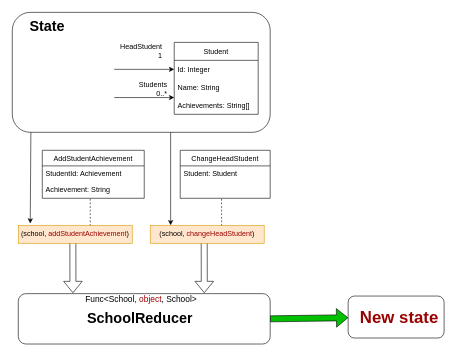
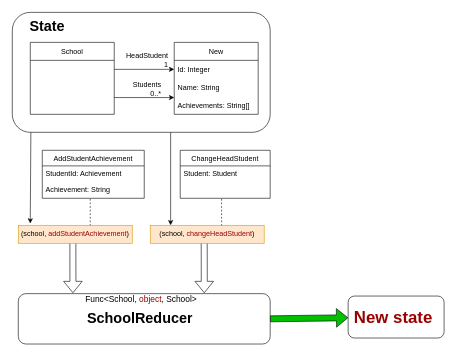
  <mxCell id="0" />
  <mxCell id="1" parent="0" />
  <mxCell id="2" value="" style="shape=flexArrow;endArrow=classic;html=1;rounded=0;entryX=0.217;entryY=-0.012;entryDx=0;entryDy=0;entryPerimeter=0;fillColor=default;" edge="1" parent="1" target="28"><mxGeometry width="50" height="50" relative="1" as="geometry"><mxPoint x="121" y="403" as="sourcePoint" /><mxPoint x="220" y="553" as="targetPoint" /></mxGeometry></mxCell>
  <mxCell id="3" value="" style="shape=flexArrow;endArrow=classic;html=1;rounded=0;entryX=0.217;entryY=-0.012;entryDx=0;entryDy=0;entryPerimeter=0;" edge="1" parent="1"><mxGeometry width="50" height="50" relative="1" as="geometry"><mxPoint x="340" y="403" as="sourcePoint" /><mxPoint x="340.14" y="487.992" as="targetPoint" /></mxGeometry></mxCell>
  <mxCell id="4" value="AddStudentAchievement" style="swimlane;fontStyle=0;childLayout=stackLayout;horizontal=1;startSize=26;fillColor=none;horizontalStack=0;resizeParent=1;resizeParentMax=0;resizeLast=0;collapsible=1;marginBottom=0;" vertex="1" parent="1"><mxGeometry x="70" y="250" width="170" height="80" as="geometry" /></mxCell>
  <mxCell id="5" value="StudentId: Achievement" style="text;strokeColor=none;fillColor=none;align=left;verticalAlign=top;spacingLeft=4;spacingRight=4;overflow=hidden;rotatable=0;points=[[0,0.5],[1,0.5]];portConstraint=eastwest;" vertex="1" parent="4"><mxGeometry y="26" width="170" height="26" as="geometry" /></mxCell>
  <mxCell id="6" value="Achievement: String" style="text;strokeColor=none;fillColor=none;align=left;verticalAlign=top;spacingLeft=4;spacingRight=4;overflow=hidden;rotatable=0;points=[[0,0.5],[1,0.5]];portConstraint=eastwest;" vertex="1" parent="4"><mxGeometry y="52" width="170" height="28" as="geometry" /></mxCell>
  <mxCell id="7" value="ChangeHeadStudent" style="swimlane;fontStyle=0;childLayout=stackLayout;horizontal=1;startSize=26;fillColor=none;horizontalStack=0;resizeParent=1;resizeParentMax=0;resizeLast=0;collapsible=1;marginBottom=0;" vertex="1" parent="1"><mxGeometry x="300" y="250" width="150" height="80" as="geometry" /></mxCell>
  <mxCell id="8" value="Student: Student" style="text;strokeColor=none;fillColor=none;align=left;verticalAlign=top;spacingLeft=4;spacingRight=4;overflow=hidden;rotatable=0;points=[[0,0.5],[1,0.5]];portConstraint=eastwest;" vertex="1" parent="7"><mxGeometry y="26" width="150" height="54" as="geometry" /></mxCell>
  <mxCell id="9" value="" style="group" vertex="1" connectable="0" parent="1"><mxGeometry width="430" height="200" as="geometry" x="20" y="20" /></mxCell>
  <mxCell id="10" value="" style="rounded=1;whiteSpace=wrap;html=1;" vertex="1" parent="9"><mxGeometry width="430" height="200" as="geometry" /></mxCell>
- <mxCell id="12" value="Student" style="swimlane;fontStyle=0;childLayout=stackLayout;horizontal=1;startSize=30;horizontalStack=0;resizeParent=1;resizeParentMax=0;resizeLast=0;collapsible=1;marginBottom=0;fontColor=#000000;strokeColor=#000000;fillColor=none;" parent="9" vertex="1"><mxGeometry x="270" y="50" width="140" height="120" as="geometry" /></mxCell>
+ <mxCell id="11" value="School" style="swimlane;fontStyle=0;childLayout=stackLayout;horizontal=1;startSize=30;horizontalStack=0;resizeParent=1;resizeParentMax=0;resizeLast=0;collapsible=1;marginBottom=0;fontColor=#000000;strokeColor=#000000;fillColor=none;" parent="9" vertex="1"><mxGeometry x="30" y="50" width="140" height="120" as="geometry" /></mxCell>
+ <mxCell id="12" value="New" style="swimlane;fontStyle=0;childLayout=stackLayout;horizontal=1;startSize=30;horizontalStack=0;resizeParent=1;resizeParentMax=0;resizeLast=0;collapsible=1;marginBottom=0;fontColor=#000000;strokeColor=#000000;fillColor=none;" parent="9" vertex="1"><mxGeometry x="270" y="50" width="140" height="120" as="geometry" /></mxCell>
  <mxCell id="13" value="Id: Integer" style="text;strokeColor=none;fillColor=none;align=left;verticalAlign=middle;spacingLeft=4;spacingRight=4;overflow=hidden;points=[[0,0.5],[1,0.5]];portConstraint=eastwest;rotatable=0;fontColor=#000000;" parent="12" vertex="1"><mxGeometry y="30" width="140" height="30" as="geometry" /></mxCell>
  <mxCell id="14" value="Name: String" style="text;strokeColor=none;fillColor=none;align=left;verticalAlign=middle;spacingLeft=4;spacingRight=4;overflow=hidden;points=[[0,0.5],[1,0.5]];portConstraint=eastwest;rotatable=0;fontColor=#000000;" parent="12" vertex="1"><mxGeometry y="60" width="140" height="30" as="geometry" /></mxCell>
  <mxCell id="15" value="Achievements: String[]" style="text;strokeColor=none;fillColor=none;align=left;verticalAlign=middle;spacingLeft=4;spacingRight=4;overflow=hidden;points=[[0,0.5],[1,0.5]];portConstraint=eastwest;rotatable=0;fontColor=#000000;" parent="12" vertex="1"><mxGeometry y="90" width="140" height="30" as="geometry" /></mxCell>
  <mxCell id="16" value="" style="endArrow=classic;html=1;rounded=0;fontColor=#000000;strokeColor=#000000;entryX=0;entryY=0.5;entryDx=0;entryDy=0;" parent="9" target="13" edge="1"><mxGeometry width="50" height="50" relative="1" as="geometry"><mxPoint x="170" y="95" as="sourcePoint" /><mxPoint x="180" y="410" as="targetPoint" /></mxGeometry></mxCell>
- <mxCell id="17" value="HeadStudent&lt;br&gt;&lt;div style=&quot;text-align: right&quot;&gt;&lt;span&gt;1&lt;/span&gt;&lt;/div&gt;" style="text;html=1;strokeColor=none;fillColor=none;align=center;verticalAlign=middle;whiteSpace=wrap;rounded=0;fontColor=#000000;" parent="9" vertex="1"><mxGeometry x="185" y="49" width="60" height="30" as="geometry" /></mxCell>
+ <mxCell id="17" value="HeadStudent&lt;br&gt;&lt;div style=&quot;text-align: right&quot;&gt;&lt;span&gt;1&lt;/span&gt;&lt;/div&gt;" style="text;html=1;strokeColor=none;fillColor=none;align=center;verticalAlign=middle;whiteSpace=wrap;rounded=0;fontColor=#000000;" parent="9" vertex="1"><mxGeometry x="195" y="64" width="60" height="30" as="geometry" /></mxCell>
  <mxCell id="18" value="" style="endArrow=classic;html=1;rounded=0;fontColor=#000000;strokeColor=#000000;entryX=0;entryY=0.5;entryDx=0;entryDy=0;" parent="9" edge="1"><mxGeometry width="50" height="50" relative="1" as="geometry"><mxPoint x="170" y="142" as="sourcePoint" /><mxPoint x="270" y="142" as="targetPoint" /></mxGeometry></mxCell>
- <mxCell id="19" value="&lt;div style=&quot;text-align: right&quot;&gt;Students&lt;/div&gt;&lt;div style=&quot;text-align: right&quot;&gt;0..*&lt;/div&gt;" style="text;html=1;strokeColor=none;fillColor=none;align=center;verticalAlign=middle;whiteSpace=wrap;rounded=0;fontColor=#000000;" parent="9" vertex="1"><mxGeometry x="205" y="108" width="60" height="40" as="geometry" /></mxCell>
+ <mxCell id="19" value="&lt;div style=&quot;text-align: right&quot;&gt;Students&lt;/div&gt;&lt;div style=&quot;text-align: right&quot;&gt;0..*&lt;/div&gt;" style="text;html=1;strokeColor=none;fillColor=none;align=center;verticalAlign=middle;whiteSpace=wrap;rounded=0;fontColor=#000000;" parent="9" vertex="1"><mxGeometry x="195" y="108" width="60" height="40" as="geometry" /></mxCell>
  <mxCell id="20" value="&lt;h1&gt;State&lt;/h1&gt;" style="text;html=1;strokeColor=none;fillColor=none;spacing=5;spacingTop=-20;whiteSpace=wrap;overflow=hidden;rounded=0;" vertex="1" parent="9"><mxGeometry x="24" y="4" width="80" height="40" as="geometry" /></mxCell>
  <mxCell id="21" value="(school, &lt;font color=&quot;#990000&quot;&gt;addStudentAchievement&lt;/font&gt;)" style="text;html=1;strokeColor=#d79b00;fillColor=#ffe6cc;align=center;verticalAlign=middle;whiteSpace=wrap;rounded=0;" vertex="1" parent="1"><mxGeometry x="30" y="375" width="190" height="30" as="geometry" /></mxCell>
  <mxCell id="22" value="(school, &lt;font color=&quot;#990000&quot;&gt;changeHeadStudent&lt;/font&gt;)" style="text;html=1;strokeColor=#d79b00;fillColor=#ffe6cc;align=center;verticalAlign=middle;whiteSpace=wrap;rounded=0;" vertex="1" parent="1"><mxGeometry x="250" y="375" width="190" height="30" as="geometry" /></mxCell>
  <mxCell id="23" value="" style="endArrow=classic;html=1;rounded=0;entryX=0.105;entryY=-0.1;entryDx=0;entryDy=0;entryPerimeter=0;exitX=0.072;exitY=1;exitDx=0;exitDy=0;exitPerimeter=0;" edge="1" parent="1" source="10" target="21"><mxGeometry width="50" height="50" relative="1" as="geometry"><mxPoint x="0" y="310" as="sourcePoint" /><mxPoint x="50" y="260" as="targetPoint" /></mxGeometry></mxCell>
  <mxCell id="24" value="" style="endArrow=classic;html=1;rounded=0;entryX=0.179;entryY=0;entryDx=0;entryDy=0;entryPerimeter=0;" edge="1" parent="1" target="22"><mxGeometry width="50" height="50" relative="1" as="geometry"><mxPoint x="284" y="220" as="sourcePoint" /><mxPoint x="360" y="450" as="targetPoint" /></mxGeometry></mxCell>
  <mxCell id="25" value="" style="endArrow=none;html=1;rounded=0;exitX=0.373;exitY=1.111;exitDx=0;exitDy=0;exitPerimeter=0;dashed=1;endFill=0;" edge="1" parent="1"><mxGeometry width="50" height="50" relative="1" as="geometry"><mxPoint x="368.95" y="330.994" as="sourcePoint" /><mxPoint x="369" y="375" as="targetPoint" /></mxGeometry></mxCell>
  <mxCell id="26" value="" style="endArrow=none;html=1;rounded=0;exitX=0.373;exitY=1.111;exitDx=0;exitDy=0;exitPerimeter=0;dashed=1;endFill=0;" edge="1" parent="1"><mxGeometry width="50" height="50" relative="1" as="geometry"><mxPoint x="149.95" y="330.994" as="sourcePoint" /><mxPoint x="150" y="375" as="targetPoint" /></mxGeometry></mxCell>
  <mxCell id="27" value="" style="group" vertex="1" connectable="0" parent="1"><mxGeometry x="30" y="483" width="420" height="90" as="geometry" /></mxCell>
  <mxCell id="28" value="" style="rounded=1;whiteSpace=wrap;html=1;" vertex="1" parent="27"><mxGeometry y="6" width="420" height="84" as="geometry" /></mxCell>
  <mxCell id="29" value="&lt;h1 style=&quot;text-align: center&quot;&gt;SchoolReducer&lt;/h1&gt;" style="text;html=1;strokeColor=none;fillColor=none;spacing=5;spacingTop=-20;whiteSpace=wrap;overflow=hidden;rounded=0;" vertex="1" parent="27"><mxGeometry x="110" y="28" width="190" height="40" as="geometry" /></mxCell>
  <mxCell id="30" value="&lt;font color=&quot;#000000&quot; style=&quot;font-size: 14px;&quot;&gt;Func&amp;lt;School, &lt;/font&gt;object&lt;font color=&quot;#000000&quot; style=&quot;font-size: 14px;&quot;&gt;, School&amp;gt;&lt;/font&gt;" style="text;html=1;strokeColor=none;fillColor=none;align=center;verticalAlign=middle;whiteSpace=wrap;rounded=0;fontColor=#990000;fontSize=14;" vertex="1" parent="27"><mxGeometry x="110" width="190" height="30" as="geometry" /></mxCell>
  <mxCell id="31" value="" style="group;fontColor=#990000;" vertex="1" connectable="0" parent="1"><mxGeometry x="580" y="493" width="160" height="70" as="geometry" /></mxCell>
  <mxCell id="32" value="" style="rounded=1;whiteSpace=wrap;html=1;fontSize=14;fontColor=#990000;" vertex="1" parent="31"><mxGeometry width="160" height="70" as="geometry" /></mxCell>
- <mxCell id="33" value="&lt;h1&gt;New state&lt;/h1&gt;" style="text;html=1;strokeColor=none;fillColor=none;spacing=5;spacingTop=-20;whiteSpace=wrap;overflow=hidden;rounded=0;fontSize=14;fontColor=#990000;" vertex="1" parent="31"><mxGeometry x="15" y="10" width="145" height="55" as="geometry" /></mxCell>
+ <mxCell id="33" value="&lt;h1&gt;New state&lt;/h1&gt;" style="text;html=1;strokeColor=none;fillColor=none;spacing=5;spacingTop=-20;whiteSpace=wrap;overflow=hidden;rounded=0;fontSize=14;fontColor=#990000;" vertex="1" parent="31"><mxGeometry x="5" y="10" width="145" height="55" as="geometry" /></mxCell>
  <mxCell id="34" value="" style="shape=flexArrow;endArrow=classic;html=1;rounded=0;fontSize=14;fontColor=#990000;exitX=1;exitY=0.5;exitDx=0;exitDy=0;labelBackgroundColor=none;fillColor=#00C000;" edge="1" parent="1" source="28" target="32"><mxGeometry width="50" height="50" relative="1" as="geometry"><mxPoint x="580" y="690" as="sourcePoint" /><mxPoint x="630" y="640" as="targetPoint" /></mxGeometry></mxCell>
